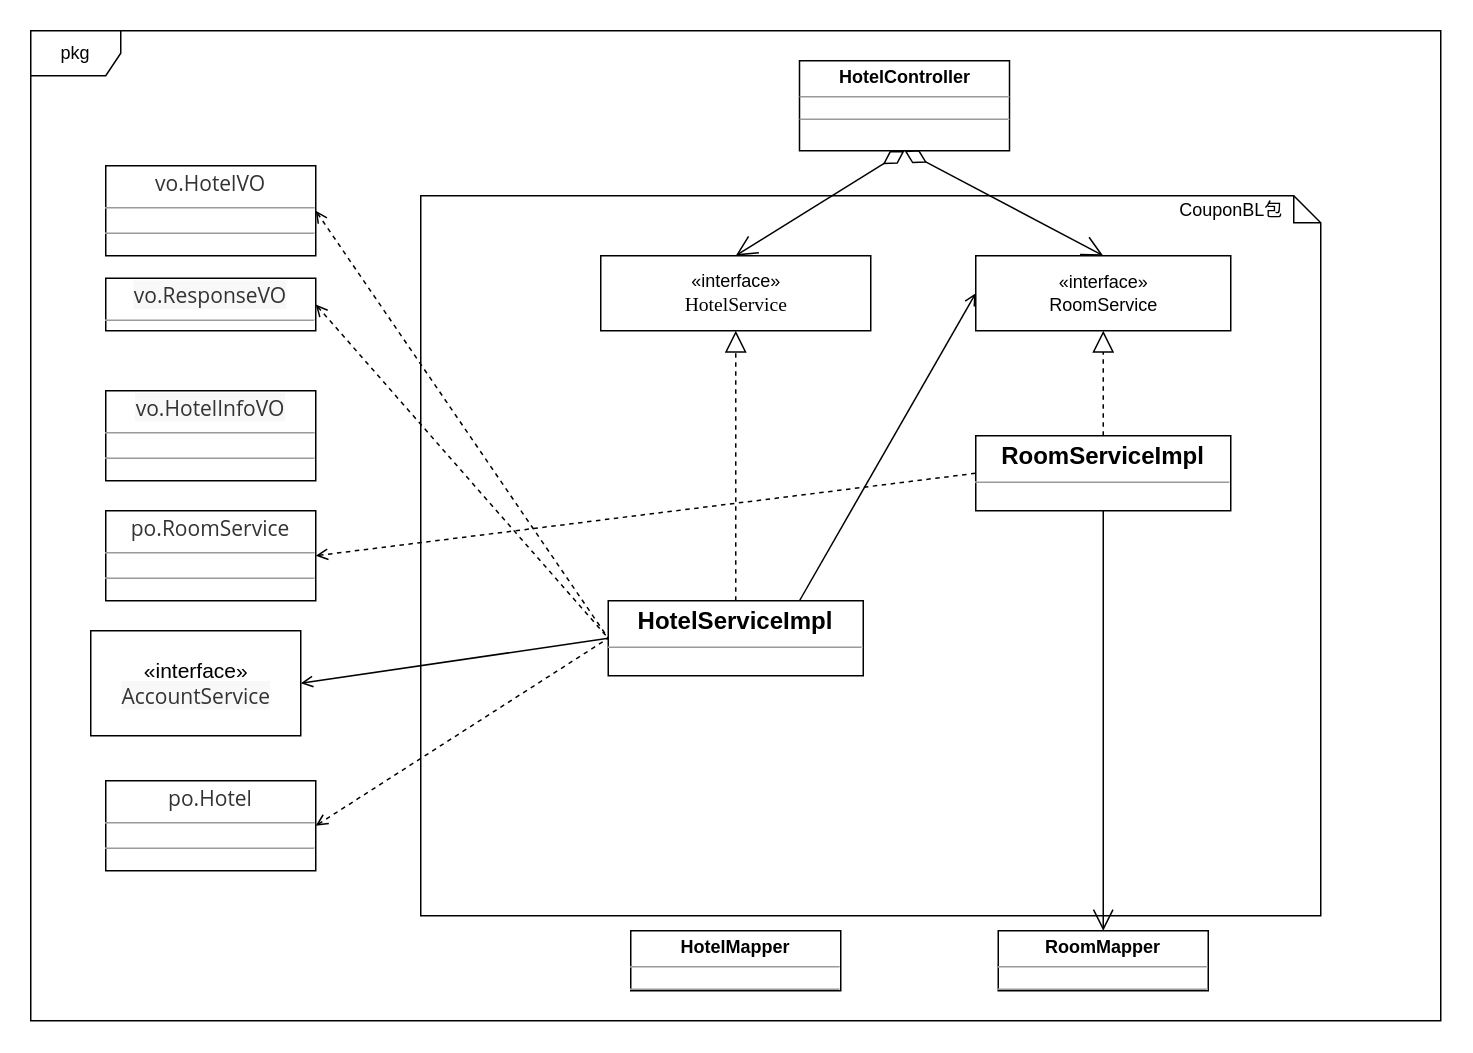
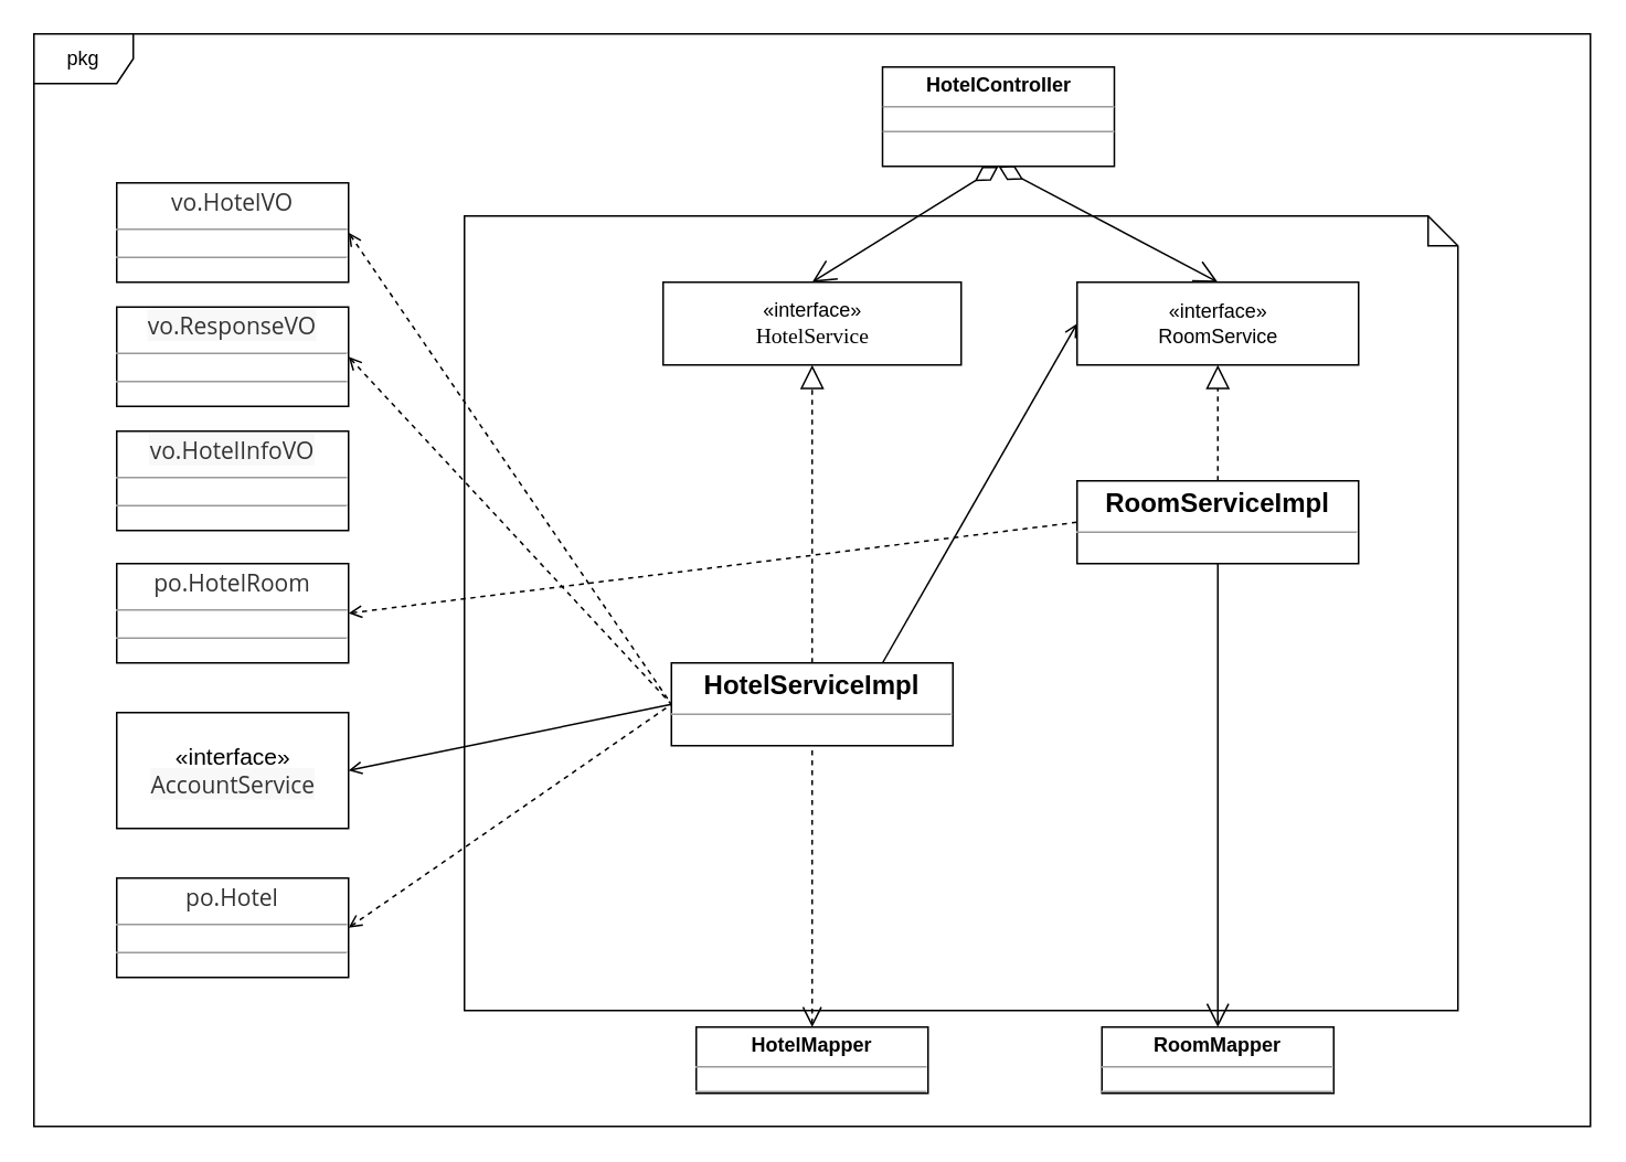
  <mxCell id="0" />
  <mxCell id="1" parent="0" />
  <mxCell id="2" value="pkg" style="shape=umlFrame;whiteSpace=wrap;html=1;" parent="1" vertex="1"><mxGeometry x="20" y="20" width="940" height="660" as="geometry" /></mxCell>
  <mxCell id="3" value="" style="shape=note;whiteSpace=wrap;html=1;size=18;verticalAlign=top;align=left;spacingTop=-6;fontColor=none;" parent="1" vertex="1"><mxGeometry x="280" y="130" width="600" height="480" as="geometry" /></mxCell>
  <mxCell id="4" value="&lt;p style=&quot;margin: 0px ; margin-top: 4px ; text-align: center&quot;&gt;&lt;b&gt;HotelController&lt;/b&gt;&lt;/p&gt;&lt;hr size=&quot;1&quot;&gt;&lt;div style=&quot;height: 2px&quot;&gt;&lt;/div&gt;&lt;hr size=&quot;1&quot;&gt;&lt;div style=&quot;height: 2px&quot;&gt;&lt;/div&gt;" style="verticalAlign=top;align=left;overflow=fill;fontSize=12;fontFamily=Helvetica;html=1;" parent="1" vertex="1"><mxGeometry x="532.5" y="40" width="140" height="60" as="geometry" /></mxCell>
  <mxCell id="5" value="&lt;p style=&quot;margin: 4px 0px 0px ; text-align: center ; font-size: 16px&quot;&gt;&lt;b&gt;&lt;font style=&quot;font-size: 16px&quot;&gt;RoomServiceImpl&lt;/font&gt;&lt;/b&gt;&lt;/p&gt;&lt;hr size=&quot;1&quot; style=&quot;font-size: 16px&quot;&gt;&lt;div style=&quot;height: 2px ; font-size: 16px&quot;&gt;&lt;/div&gt;&lt;hr size=&quot;1&quot; style=&quot;font-size: 16px&quot;&gt;&lt;div style=&quot;height: 2px ; font-size: 16px&quot;&gt;&lt;/div&gt;" style="verticalAlign=top;align=left;overflow=fill;fontSize=12;fontFamily=Helvetica;html=1;" parent="1" vertex="1"><mxGeometry x="650" y="290" width="170" height="50" as="geometry" /></mxCell>
  <mxCell id="6" value="&lt;p style=&quot;margin: 0px ; margin-top: 4px ; text-align: center&quot;&gt;&lt;b&gt;RoomMapper&lt;/b&gt;&lt;/p&gt;&lt;hr size=&quot;1&quot;&gt;&lt;div style=&quot;height: 2px&quot;&gt;&lt;/div&gt;&lt;hr size=&quot;1&quot;&gt;&lt;div style=&quot;height: 2px&quot;&gt;&lt;/div&gt;" style="verticalAlign=top;align=left;overflow=fill;fontSize=12;fontFamily=Helvetica;html=1;" parent="1" vertex="1"><mxGeometry x="665" y="620" width="140" height="40" as="geometry" /></mxCell>
  <mxCell id="7" value="1" style="endArrow=open;endSize=12;startArrow=diamondThin;startSize=14;startFill=0;align=left;verticalAlign=bottom;exitX=0.5;exitY=1;exitDx=0;exitDy=0;fontColor=none;noLabel=1;entryX=0.5;entryY=0;entryDx=0;entryDy=0;" parent="1" source="4" target="10" edge="1"><mxGeometry x="-1" y="3" relative="1" as="geometry"><mxPoint x="900" y="140" as="sourcePoint" /><mxPoint x="580" y="170" as="targetPoint" /></mxGeometry></mxCell>
  <mxCell id="8" value="" style="endArrow=block;dashed=1;endFill=0;endSize=12;html=1;fontColor=none;entryX=0.5;entryY=1;entryDx=0;entryDy=0;exitX=0.5;exitY=0;exitDx=0;exitDy=0;" parent="1" source="5" target="10" edge="1"><mxGeometry width="160" relative="1" as="geometry"><mxPoint x="897.5" y="355" as="sourcePoint" /><mxPoint x="757.5" y="255" as="targetPoint" /></mxGeometry></mxCell>
  <mxCell id="9" value="" style="endArrow=open;endFill=1;endSize=12;html=1;fontColor=none;exitX=0.5;exitY=1;exitDx=0;exitDy=0;entryX=0.5;entryY=0;entryDx=0;entryDy=0;dashed=0;" parent="1" source="5" target="6" edge="1"><mxGeometry width="160" relative="1" as="geometry"><mxPoint x="700" y="330" as="sourcePoint" /><mxPoint x="860" y="330" as="targetPoint" /></mxGeometry></mxCell>
  <mxCell id="10" value="«interface»&lt;br&gt;RoomService" style="html=1;fontColor=none;" parent="1" vertex="1"><mxGeometry x="650" y="170" width="170" height="50" as="geometry" /></mxCell>
  <mxCell id="11" value="«interface»&lt;br&gt;&lt;font face=&quot;consolas&quot;&gt;&lt;span style=&quot;font-size: 13.067px ; background-color: rgb(255 , 255 , 255)&quot;&gt;HotelService&lt;/span&gt;&lt;/font&gt;" style="html=1;fontColor=none;" parent="1" vertex="1"><mxGeometry x="400" y="170" width="180" height="50" as="geometry" /></mxCell>
  <mxCell id="12" value="&lt;p style=&quot;margin: 4px 0px 0px ; text-align: center ; font-size: 14px&quot;&gt;&lt;font style=&quot;font-size: 14px&quot;&gt;&lt;span style=&quot;color: rgb(51 , 51 , 51) ; font-family: &amp;#34;open sans&amp;#34; , &amp;#34;clear sans&amp;#34; , &amp;#34;helvetica neue&amp;#34; , &amp;#34;helvetica&amp;#34; , &amp;#34;arial&amp;#34; , sans-serif ; text-align: left ; white-space: pre-wrap ; background-color: rgb(248 , 248 , 248)&quot;&gt;vo.HotelInfoVO&lt;/span&gt;&lt;br&gt;&lt;/font&gt;&lt;/p&gt;&lt;hr size=&quot;1&quot; style=&quot;font-size: 14px&quot;&gt;&lt;div style=&quot;height: 2px ; font-size: 14px&quot;&gt;&lt;/div&gt;&lt;hr size=&quot;1&quot; style=&quot;font-size: 14px&quot;&gt;&lt;div style=&quot;height: 2px ; font-size: 14px&quot;&gt;&lt;/div&gt;" style="verticalAlign=top;align=left;overflow=fill;fontSize=12;fontFamily=Helvetica;html=1;" parent="1" vertex="1"><mxGeometry x="70" y="260" width="140" height="60" as="geometry" /></mxCell>
- <mxCell id="13" value="&lt;p style=&quot;margin: 4px 0px 0px ; text-align: center ; font-size: 14px&quot;&gt;&lt;font style=&quot;font-size: 14px&quot;&gt;&lt;span style=&quot;color: rgb(51 , 51 , 51) ; font-family: &amp;#34;open sans&amp;#34; , &amp;#34;clear sans&amp;#34; , &amp;#34;helvetica neue&amp;#34; , &amp;#34;helvetica&amp;#34; , &amp;#34;arial&amp;#34; , sans-serif ; text-align: left ; white-space: pre-wrap ; background-color: rgb(248 , 248 , 248)&quot;&gt;vo.ResponseVO&lt;/span&gt;&lt;br&gt;&lt;/font&gt;&lt;/p&gt;&lt;hr size=&quot;1&quot; style=&quot;font-size: 14px&quot;&gt;&lt;div style=&quot;height: 2px ; font-size: 14px&quot;&gt;&lt;/div&gt;&lt;hr size=&quot;1&quot; style=&quot;font-size: 14px&quot;&gt;&lt;div style=&quot;height: 2px ; font-size: 14px&quot;&gt;&lt;/div&gt;" style="verticalAlign=top;align=left;overflow=fill;fontSize=12;fontFamily=Helvetica;html=1;" parent="1" vertex="1"><mxGeometry x="70" y="185" width="140" height="35" as="geometry" /></mxCell>
+ <mxCell id="13" value="&lt;p style=&quot;margin: 4px 0px 0px ; text-align: center ; font-size: 14px&quot;&gt;&lt;font style=&quot;font-size: 14px&quot;&gt;&lt;span style=&quot;color: rgb(51 , 51 , 51) ; font-family: &amp;#34;open sans&amp;#34; , &amp;#34;clear sans&amp;#34; , &amp;#34;helvetica neue&amp;#34; , &amp;#34;helvetica&amp;#34; , &amp;#34;arial&amp;#34; , sans-serif ; text-align: left ; white-space: pre-wrap ; background-color: rgb(248 , 248 , 248)&quot;&gt;vo.ResponseVO&lt;/span&gt;&lt;br&gt;&lt;/font&gt;&lt;/p&gt;&lt;hr size=&quot;1&quot; style=&quot;font-size: 14px&quot;&gt;&lt;div style=&quot;height: 2px ; font-size: 14px&quot;&gt;&lt;/div&gt;&lt;hr size=&quot;1&quot; style=&quot;font-size: 14px&quot;&gt;&lt;div style=&quot;height: 2px ; font-size: 14px&quot;&gt;&lt;/div&gt;" style="verticalAlign=top;align=left;overflow=fill;fontSize=12;fontFamily=Helvetica;html=1;" parent="1" vertex="1"><mxGeometry x="70" y="185" width="140" height="60" as="geometry" /></mxCell>
  <mxCell id="14" value="&lt;p style=&quot;margin: 4px 0px 0px ; text-align: center ; font-size: 14px&quot;&gt;&lt;font style=&quot;font-size: 14px&quot;&gt;&lt;span style=&quot;color: rgb(51 , 51 , 51) ; font-family: &amp;#34;open sans&amp;#34; , &amp;#34;clear sans&amp;#34; , &amp;#34;helvetica neue&amp;#34; , &amp;#34;helvetica&amp;#34; , &amp;#34;arial&amp;#34; , sans-serif ; text-align: left ; white-space: pre-wrap ; background-color: rgb(255 , 255 , 255)&quot;&gt;vo.HotelVO&lt;/span&gt;&lt;br&gt;&lt;/font&gt;&lt;/p&gt;&lt;hr size=&quot;1&quot; style=&quot;font-size: 14px&quot;&gt;&lt;div style=&quot;height: 2px ; font-size: 14px&quot;&gt;&lt;/div&gt;&lt;hr size=&quot;1&quot; style=&quot;font-size: 14px&quot;&gt;&lt;div style=&quot;height: 2px ; font-size: 14px&quot;&gt;&lt;/div&gt;" style="verticalAlign=top;align=left;overflow=fill;fontSize=12;fontFamily=Helvetica;html=1;" parent="1" vertex="1"><mxGeometry x="70" y="110" width="140" height="60" as="geometry" /></mxCell>
- <mxCell id="15" value="&lt;font style=&quot;font-size: 14px&quot;&gt;«interface»&lt;br&gt;&lt;span style=&quot;color: rgb(51 , 51 , 51) ; font-family: &amp;#34;open sans&amp;#34; , &amp;#34;clear sans&amp;#34; , &amp;#34;helvetica neue&amp;#34; , &amp;#34;helvetica&amp;#34; , &amp;#34;arial&amp;#34; , sans-serif ; text-align: left ; white-space: pre-wrap ; background-color: rgb(248 , 248 , 248)&quot;&gt;AccountService&lt;/span&gt;&lt;/font&gt;" style="html=1;fontColor=none;" parent="1" vertex="1"><mxGeometry x="60" y="420" width="140" height="70" as="geometry" /></mxCell>
- <mxCell id="16" value="&lt;p style=&quot;margin: 4px 0px 0px ; text-align: center ; font-size: 14px&quot;&gt;&lt;font style=&quot;font-size: 14px&quot;&gt;&lt;span style=&quot;color: rgb(51 , 51 , 51) ; font-family: &amp;#34;open sans&amp;#34; , &amp;#34;clear sans&amp;#34; , &amp;#34;helvetica neue&amp;#34; , &amp;#34;helvetica&amp;#34; , &amp;#34;arial&amp;#34; , sans-serif ; text-align: left ; white-space: pre-wrap ; background-color: rgb(255 , 255 , 255)&quot;&gt;po.Hotel&lt;/span&gt;&lt;br&gt;&lt;/font&gt;&lt;/p&gt;&lt;hr size=&quot;1&quot; style=&quot;font-size: 14px&quot;&gt;&lt;div style=&quot;height: 2px ; font-size: 14px&quot;&gt;&lt;/div&gt;&lt;hr size=&quot;1&quot; style=&quot;font-size: 14px&quot;&gt;&lt;div style=&quot;height: 2px ; font-size: 14px&quot;&gt;&lt;/div&gt;" style="verticalAlign=top;align=left;overflow=fill;fontSize=12;fontFamily=Helvetica;html=1;" parent="1" vertex="1"><mxGeometry x="70" y="520" width="140" height="60" as="geometry" /></mxCell>
- <mxCell id="17" value="CouponBL包" style="text;html=1;align=center;verticalAlign=middle;resizable=0;points=[];autosize=1;fontColor=none;" parent="1" vertex="1"><mxGeometry x="780" y="130" width="80" height="20" as="geometry" /></mxCell>
+ <mxCell id="15" value="&lt;font style=&quot;font-size: 14px&quot;&gt;«interface»&lt;br&gt;&lt;span style=&quot;color: rgb(51 , 51 , 51) ; font-family: &amp;#34;open sans&amp;#34; , &amp;#34;clear sans&amp;#34; , &amp;#34;helvetica neue&amp;#34; , &amp;#34;helvetica&amp;#34; , &amp;#34;arial&amp;#34; , sans-serif ; text-align: left ; white-space: pre-wrap ; background-color: rgb(248 , 248 , 248)&quot;&gt;AccountService&lt;/span&gt;&lt;/font&gt;" style="html=1;fontColor=none;" parent="1" vertex="1"><mxGeometry x="70" y="430" width="140" height="70" as="geometry" /></mxCell>
+ <mxCell id="16" value="&lt;p style=&quot;margin: 4px 0px 0px ; text-align: center ; font-size: 14px&quot;&gt;&lt;font style=&quot;font-size: 14px&quot;&gt;&lt;span style=&quot;color: rgb(51 , 51 , 51) ; font-family: &amp;#34;open sans&amp;#34; , &amp;#34;clear sans&amp;#34; , &amp;#34;helvetica neue&amp;#34; , &amp;#34;helvetica&amp;#34; , &amp;#34;arial&amp;#34; , sans-serif ; text-align: left ; white-space: pre-wrap ; background-color: rgb(255 , 255 , 255)&quot;&gt;po.Hotel&lt;/span&gt;&lt;br&gt;&lt;/font&gt;&lt;/p&gt;&lt;hr size=&quot;1&quot; style=&quot;font-size: 14px&quot;&gt;&lt;div style=&quot;height: 2px ; font-size: 14px&quot;&gt;&lt;/div&gt;&lt;hr size=&quot;1&quot; style=&quot;font-size: 14px&quot;&gt;&lt;div style=&quot;height: 2px ; font-size: 14px&quot;&gt;&lt;/div&gt;" style="verticalAlign=top;align=left;overflow=fill;fontSize=12;fontFamily=Helvetica;html=1;" parent="1" vertex="1"><mxGeometry x="70" y="530" width="140" height="60" as="geometry" /></mxCell>
  <mxCell id="18" style="edgeStyle=none;rounded=0;orthogonalLoop=1;jettySize=auto;html=0;exitX=0.75;exitY=1;exitDx=0;exitDy=0;fontColor=none;" parent="1" edge="1"><mxGeometry relative="1" as="geometry"><mxPoint x="450" y="420" as="sourcePoint" /><mxPoint x="450" y="420" as="targetPoint" /></mxGeometry></mxCell>
  <mxCell id="19" value="1" style="endArrow=open;endSize=12;startArrow=diamondThin;startSize=14;startFill=0;align=left;verticalAlign=bottom;fontColor=none;noLabel=1;entryX=0.5;entryY=0;entryDx=0;entryDy=0;exitX=0.5;exitY=1;exitDx=0;exitDy=0;" edge="1" parent="1" source="4" target="11"><mxGeometry x="-1" y="3" relative="1" as="geometry"><mxPoint x="560" y="100" as="sourcePoint" /><mxPoint x="772.5" y="170" as="targetPoint" /></mxGeometry></mxCell>
  <mxCell id="20" value="&lt;p style=&quot;margin: 4px 0px 0px ; text-align: center ; font-size: 16px&quot;&gt;&lt;b&gt;&lt;font style=&quot;font-size: 16px&quot;&gt;HotelServiceImpl&lt;/font&gt;&lt;/b&gt;&lt;/p&gt;&lt;hr size=&quot;1&quot; style=&quot;font-size: 16px&quot;&gt;&lt;div style=&quot;height: 2px ; font-size: 16px&quot;&gt;&lt;/div&gt;&lt;hr size=&quot;1&quot; style=&quot;font-size: 16px&quot;&gt;&lt;div style=&quot;height: 2px ; font-size: 16px&quot;&gt;&lt;/div&gt;" style="verticalAlign=top;align=left;overflow=fill;fontSize=12;fontFamily=Helvetica;html=1;" vertex="1" parent="1"><mxGeometry x="405" y="400" width="170" height="50" as="geometry" /></mxCell>
  <mxCell id="21" value="&lt;p style=&quot;margin: 0px ; margin-top: 4px ; text-align: center&quot;&gt;&lt;b&gt;HotelMapper&lt;/b&gt;&lt;/p&gt;&lt;hr size=&quot;1&quot;&gt;&lt;div style=&quot;height: 2px&quot;&gt;&lt;/div&gt;&lt;hr size=&quot;1&quot;&gt;&lt;div style=&quot;height: 2px&quot;&gt;&lt;/div&gt;" style="verticalAlign=top;align=left;overflow=fill;fontSize=12;fontFamily=Helvetica;html=1;" vertex="1" parent="1"><mxGeometry x="420" y="620" width="140" height="40" as="geometry" /></mxCell>
  <mxCell id="22" value="" style="endArrow=block;dashed=1;html=1;entryX=0.5;entryY=1;entryDx=0;entryDy=0;exitX=0.5;exitY=0;exitDx=0;exitDy=0;startArrow=none;startFill=0;endFill=0;strokeWidth=1;strokeColor=#000000;startSize=6;endSize=12;" edge="1" parent="1" source="20" target="11"><mxGeometry width="50" height="50" relative="1" as="geometry"><mxPoint x="440" y="430" as="sourcePoint" /><mxPoint x="490" y="380" as="targetPoint" /></mxGeometry></mxCell>
+ <mxCell id="23" value="" style="endArrow=none;dashed=1;html=1;strokeColor=#000000;strokeWidth=1;exitX=0.5;exitY=0;exitDx=0;exitDy=0;entryX=0.5;entryY=1;entryDx=0;entryDy=0;endFill=0;startArrow=open;startFill=0;endSize=6;startSize=10;" edge="1" parent="1" source="21" target="20"><mxGeometry width="50" height="50" relative="1" as="geometry"><mxPoint x="440" y="430" as="sourcePoint" /><mxPoint x="490" y="380" as="targetPoint" /></mxGeometry></mxCell>
  <mxCell id="24" value="" style="endArrow=none;html=1;strokeColor=#000000;strokeWidth=1;exitX=1;exitY=0.5;exitDx=0;exitDy=0;entryX=0;entryY=0.5;entryDx=0;entryDy=0;startArrow=open;startFill=0;" edge="1" parent="1" source="15" target="20"><mxGeometry width="50" height="50" relative="1" as="geometry"><mxPoint x="440" y="430" as="sourcePoint" /><mxPoint x="490" y="380" as="targetPoint" /></mxGeometry></mxCell>
  <mxCell id="25" value="" style="endArrow=none;html=1;strokeColor=#000000;strokeWidth=1;exitX=0;exitY=0.5;exitDx=0;exitDy=0;entryX=0.75;entryY=0;entryDx=0;entryDy=0;startArrow=open;startFill=0;" edge="1" parent="1" source="10" target="20"><mxGeometry width="50" height="50" relative="1" as="geometry"><mxPoint x="440" y="430" as="sourcePoint" /><mxPoint x="490" y="380" as="targetPoint" /></mxGeometry></mxCell>
  <mxCell id="26" value="" style="endArrow=none;dashed=1;html=1;strokeColor=#000000;strokeWidth=1;exitX=1;exitY=0.5;exitDx=0;exitDy=0;entryX=0;entryY=0.5;entryDx=0;entryDy=0;startArrow=open;startFill=0;" edge="1" parent="1" source="14" target="20"><mxGeometry width="50" height="50" relative="1" as="geometry"><mxPoint x="440" y="430" as="sourcePoint" /><mxPoint x="490" y="380" as="targetPoint" /></mxGeometry></mxCell>
  <mxCell id="27" value="" style="endArrow=none;dashed=1;html=1;strokeColor=#000000;strokeWidth=1;exitX=1;exitY=0.5;exitDx=0;exitDy=0;entryX=0;entryY=0.5;entryDx=0;entryDy=0;startArrow=open;startFill=0;" edge="1" parent="1" source="16" target="20"><mxGeometry width="50" height="50" relative="1" as="geometry"><mxPoint x="440" y="430" as="sourcePoint" /><mxPoint x="490" y="380" as="targetPoint" /></mxGeometry></mxCell>
  <mxCell id="28" value="" style="endArrow=none;dashed=1;html=1;strokeColor=#000000;strokeWidth=1;exitX=1;exitY=0.5;exitDx=0;exitDy=0;entryX=0;entryY=0.5;entryDx=0;entryDy=0;startArrow=open;startFill=0;" edge="1" parent="1" source="13" target="20"><mxGeometry width="50" height="50" relative="1" as="geometry"><mxPoint x="220" y="150" as="sourcePoint" /><mxPoint x="415" y="435" as="targetPoint" /></mxGeometry></mxCell>
- <mxCell id="29" value="&lt;p style=&quot;margin: 4px 0px 0px ; text-align: center ; font-size: 14px&quot;&gt;&lt;font style=&quot;font-size: 14px&quot;&gt;&lt;span style=&quot;color: rgb(51 , 51 , 51) ; font-family: &amp;#34;open sans&amp;#34; , &amp;#34;clear sans&amp;#34; , &amp;#34;helvetica neue&amp;#34; , &amp;#34;helvetica&amp;#34; , &amp;#34;arial&amp;#34; , sans-serif ; text-align: left ; white-space: pre-wrap ; background-color: rgb(255 , 255 , 255)&quot;&gt;po.RoomService&lt;/span&gt;&lt;br&gt;&lt;/font&gt;&lt;/p&gt;&lt;hr size=&quot;1&quot; style=&quot;font-size: 14px&quot;&gt;&lt;div style=&quot;height: 2px ; font-size: 14px&quot;&gt;&lt;/div&gt;&lt;hr size=&quot;1&quot; style=&quot;font-size: 14px&quot;&gt;&lt;div style=&quot;height: 2px ; font-size: 14px&quot;&gt;&lt;/div&gt;" style="verticalAlign=top;align=left;overflow=fill;fontSize=12;fontFamily=Helvetica;html=1;" vertex="1" parent="1"><mxGeometry x="70" y="340" width="140" height="60" as="geometry" /></mxCell>
+ <mxCell id="29" value="&lt;p style=&quot;margin: 4px 0px 0px ; text-align: center ; font-size: 14px&quot;&gt;&lt;font style=&quot;font-size: 14px&quot;&gt;&lt;span style=&quot;color: rgb(51 , 51 , 51) ; font-family: &amp;#34;open sans&amp;#34; , &amp;#34;clear sans&amp;#34; , &amp;#34;helvetica neue&amp;#34; , &amp;#34;helvetica&amp;#34; , &amp;#34;arial&amp;#34; , sans-serif ; text-align: left ; white-space: pre-wrap ; background-color: rgb(255 , 255 , 255)&quot;&gt;po.HotelRoom&lt;/span&gt;&lt;br&gt;&lt;/font&gt;&lt;/p&gt;&lt;hr size=&quot;1&quot; style=&quot;font-size: 14px&quot;&gt;&lt;div style=&quot;height: 2px ; font-size: 14px&quot;&gt;&lt;/div&gt;&lt;hr size=&quot;1&quot; style=&quot;font-size: 14px&quot;&gt;&lt;div style=&quot;height: 2px ; font-size: 14px&quot;&gt;&lt;/div&gt;" style="verticalAlign=top;align=left;overflow=fill;fontSize=12;fontFamily=Helvetica;html=1;" vertex="1" parent="1"><mxGeometry x="70" y="340" width="140" height="60" as="geometry" /></mxCell>
  <mxCell id="30" value="" style="endArrow=none;dashed=1;html=1;strokeColor=#000000;strokeWidth=1;exitX=1;exitY=0.5;exitDx=0;exitDy=0;startArrow=open;startFill=0;entryX=0;entryY=0.5;entryDx=0;entryDy=0;" edge="1" parent="1" source="29" target="5"><mxGeometry width="50" height="50" relative="1" as="geometry"><mxPoint x="220" y="300" as="sourcePoint" /><mxPoint x="415" y="435" as="targetPoint" /></mxGeometry></mxCell>
